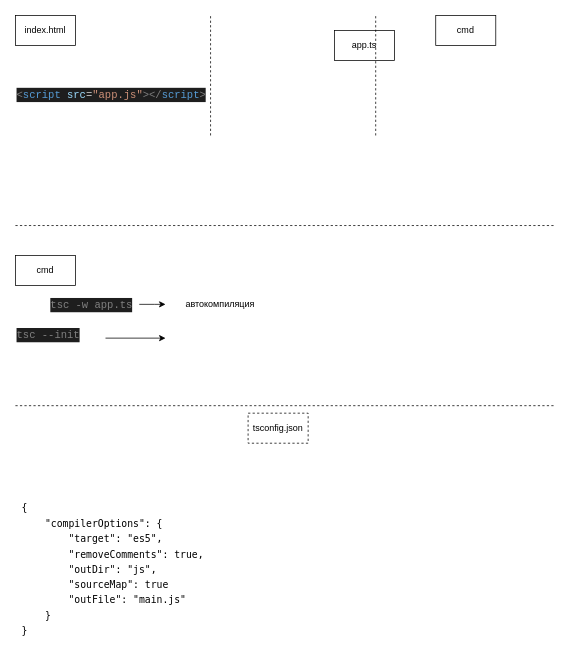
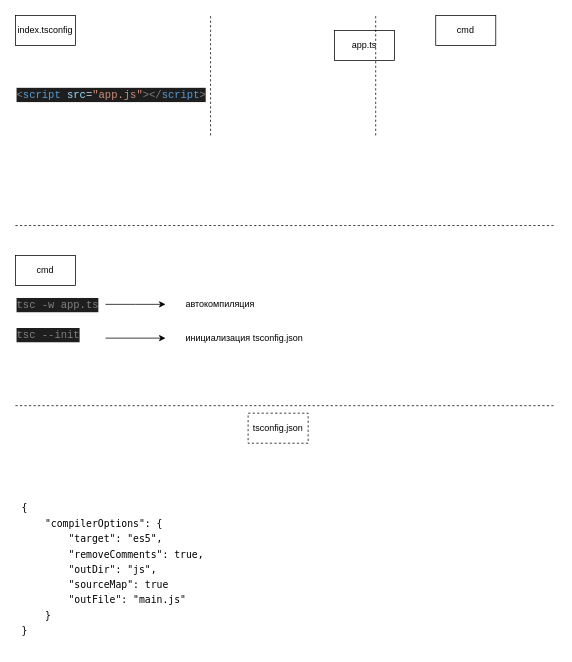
  <mxCell id="0" />
  <mxCell id="1" parent="0" />
- <mxCell id="2" value="index.html" style="rounded=0;whiteSpace=wrap;html=1;" vertex="1" parent="1"><mxGeometry x="20" y="20" width="80" height="40" as="geometry" /></mxCell>
+ <mxCell id="2" value="index.tsconfig" style="rounded=0;whiteSpace=wrap;html=1;" vertex="1" parent="1"><mxGeometry x="20" y="20" width="80" height="40" as="geometry" /></mxCell>
  <mxCell id="3" value="app.ts" style="rounded=0;whiteSpace=wrap;html=1;" vertex="1" parent="1"><mxGeometry x="445" y="40" width="80" height="40" as="geometry" /></mxCell>
  <mxCell id="4" value="&lt;div style=&quot;color: rgb(212, 212, 212); background-color: rgb(30, 30, 30); font-family: consolas, &amp;quot;courier new&amp;quot;, monospace; font-weight: normal; font-size: 14px; line-height: 19px;&quot;&gt;&lt;div&gt;&lt;span style=&quot;color: #808080&quot;&gt;&amp;lt;&lt;/span&gt;&lt;span style=&quot;color: #569cd6&quot;&gt;script&lt;/span&gt;&lt;span style=&quot;color: #d4d4d4&quot;&gt;&amp;nbsp;&lt;/span&gt;&lt;span style=&quot;color: #9cdcfe&quot;&gt;src&lt;/span&gt;&lt;span style=&quot;color: #d4d4d4&quot;&gt;=&lt;/span&gt;&lt;span style=&quot;color: #ce9178&quot;&gt;&quot;app.js&quot;&lt;/span&gt;&lt;span style=&quot;color: #808080&quot;&gt;&amp;gt;&amp;lt;/&lt;/span&gt;&lt;span style=&quot;color: #569cd6&quot;&gt;script&lt;/span&gt;&lt;span style=&quot;color: #808080&quot;&gt;&amp;gt;&lt;/span&gt;&lt;/div&gt;&lt;/div&gt;" style="text;whiteSpace=wrap;html=1;" vertex="1" parent="1"><mxGeometry x="20" y="110" width="260" height="30" as="geometry" /></mxCell>
  <mxCell id="5" value="cmd" style="rounded=0;whiteSpace=wrap;html=1;" vertex="1" parent="1"><mxGeometry x="580" y="20" width="80" height="40" as="geometry" /></mxCell>
  <mxCell id="6" value="" style="endArrow=none;dashed=1;html=1;" edge="1" parent="1"><mxGeometry width="50" height="50" relative="1" as="geometry"><mxPoint x="280" y="180" as="sourcePoint" /><mxPoint x="280" y="20" as="targetPoint" /></mxGeometry></mxCell>
  <mxCell id="7" value="" style="endArrow=none;dashed=1;html=1;" edge="1" parent="1"><mxGeometry width="50" height="50" relative="1" as="geometry"><mxPoint x="500" y="180" as="sourcePoint" /><mxPoint x="500" y="20" as="targetPoint" /></mxGeometry></mxCell>
  <mxCell id="8" value="" style="edgeStyle=orthogonalEdgeStyle;rounded=0;orthogonalLoop=1;jettySize=auto;html=1;" edge="1" parent="1" source="9"><mxGeometry relative="1" as="geometry"><mxPoint x="220" y="405" as="targetPoint" /></mxGeometry></mxCell>
- <mxCell id="9" value="&lt;div style=&quot;background-color: rgb(30 , 30 , 30) ; font-family: &amp;#34;consolas&amp;#34; , &amp;#34;courier new&amp;#34; , monospace ; font-weight: normal ; font-size: 14px ; line-height: 19px&quot;&gt;&lt;div&gt;&lt;font color=&quot;#808080&quot;&gt;tsc -w app.ts&lt;/font&gt;&lt;/div&gt;&lt;/div&gt;" style="text;whiteSpace=wrap;html=1;" vertex="1" parent="1"><mxGeometry x="65" y="390" width="120" height="30" as="geometry" /></mxCell>
+ <mxCell id="9" value="&lt;div style=&quot;background-color: rgb(30 , 30 , 30) ; font-family: &amp;#34;consolas&amp;#34; , &amp;#34;courier new&amp;#34; , monospace ; font-weight: normal ; font-size: 14px ; line-height: 19px&quot;&gt;&lt;div&gt;&lt;font color=&quot;#808080&quot;&gt;tsc -w app.ts&lt;/font&gt;&lt;/div&gt;&lt;/div&gt;" style="text;whiteSpace=wrap;html=1;" vertex="1" parent="1"><mxGeometry x="20" y="390" width="120" height="30" as="geometry" /></mxCell>
  <mxCell id="10" value="cmd" style="rounded=0;whiteSpace=wrap;html=1;" vertex="1" parent="1"><mxGeometry x="20" y="340" width="80" height="40" as="geometry" /></mxCell>
  <mxCell id="11" value="" style="endArrow=none;dashed=1;html=1;" edge="1" parent="1"><mxGeometry width="50" height="50" relative="1" as="geometry"><mxPoint x="20" y="300" as="sourcePoint" /><mxPoint x="740" y="300" as="targetPoint" /></mxGeometry></mxCell>
  <mxCell id="12" value="автокомпиляция" style="text;html=1;align=left;verticalAlign=middle;resizable=0;points=[];autosize=1;" vertex="1" parent="1"><mxGeometry x="245" y="395" width="110" height="20" as="geometry" /></mxCell>
  <mxCell id="13" value="" style="endArrow=none;dashed=1;html=1;" edge="1" parent="1"><mxGeometry width="50" height="50" relative="1" as="geometry"><mxPoint x="20" y="540" as="sourcePoint" /><mxPoint x="740" y="540" as="targetPoint" /></mxGeometry></mxCell>
  <mxCell id="14" value="tsconfig.json" style="rounded=0;whiteSpace=wrap;html=1;dashed=1;" vertex="1" parent="1"><mxGeometry x="330" y="550" width="80" height="40" as="geometry" /></mxCell>
  <mxCell id="15" value="&lt;div class=&quot;line number1 index0 alt2&quot; style=&quot;border-radius: 0px; background-image: none; border: 0px; bottom: auto; float: none; height: auto; left: auto; line-height: 19.5px; margin: 0px; outline: 0px; overflow: visible; padding: 0px 0.5em; position: static; right: auto; text-align: left; top: auto; vertical-align: baseline; width: auto; box-sizing: content-box; font-family: consolas, &amp;quot;courier new&amp;quot;, monospace; font-weight: 400; font-style: normal; font-size: 13px; min-height: auto; color: rgb(0, 0, 0); letter-spacing: normal; text-indent: 0px; text-transform: none; word-spacing: 0px;&quot;&gt;&lt;code class=&quot;ts plain&quot; style=&quot;border-radius: 0px; background: none; border: 0px; bottom: auto; float: none; height: auto; left: auto; line-height: 19.5px; margin: 0px; outline: 0px; overflow: visible; padding: 0px; position: static; right: auto; text-align: left; top: auto; vertical-align: baseline; width: auto; box-sizing: content-box; font-weight: normal; font-style: normal; font-size: 13px; min-height: auto;&quot;&gt;{&lt;/code&gt;&lt;/div&gt;&lt;div class=&quot;line number2 index1 alt1&quot; style=&quot;border-radius: 0px; background-image: none; border: 0px; bottom: auto; float: none; height: auto; left: auto; line-height: 19.5px; margin: 0px; outline: 0px; overflow: visible; padding: 0px 0.5em; position: static; right: auto; text-align: left; top: auto; vertical-align: baseline; width: auto; box-sizing: content-box; font-family: consolas, &amp;quot;courier new&amp;quot;, monospace; font-weight: 400; font-style: normal; font-size: 13px; min-height: auto; color: rgb(0, 0, 0); letter-spacing: normal; text-indent: 0px; text-transform: none; word-spacing: 0px;&quot;&gt;&lt;code class=&quot;ts spaces&quot; style=&quot;border-radius: 0px; background: none; border: 0px; bottom: auto; float: none; height: auto; left: auto; line-height: 19.5px; margin: 0px; outline: 0px; overflow: visible; padding: 0px; position: static; right: auto; text-align: left; top: auto; vertical-align: baseline; width: auto; box-sizing: content-box; font-weight: normal; font-style: normal; font-size: 13px; min-height: auto;&quot;&gt;&amp;nbsp;&amp;nbsp;&amp;nbsp;&amp;nbsp;&lt;/code&gt;&lt;code class=&quot;ts string&quot; style=&quot;border-radius: 0px; background: none; border: 0px; bottom: auto; float: none; height: auto; left: auto; line-height: 19.5px; margin: 0px; outline: 0px; overflow: visible; padding: 0px; position: static; right: auto; text-align: left; top: auto; vertical-align: baseline; width: auto; box-sizing: content-box; font-weight: normal; font-style: normal; font-size: 13px; min-height: auto;&quot;&gt;&quot;compilerOptions&quot;&lt;/code&gt;&lt;code class=&quot;ts plain&quot; style=&quot;border-radius: 0px; background: none; border: 0px; bottom: auto; float: none; height: auto; left: auto; line-height: 19.5px; margin: 0px; outline: 0px; overflow: visible; padding: 0px; position: static; right: auto; text-align: left; top: auto; vertical-align: baseline; width: auto; box-sizing: content-box; font-weight: normal; font-style: normal; font-size: 13px; min-height: auto;&quot;&gt;: {&lt;/code&gt;&lt;/div&gt;&lt;div class=&quot;line number3 index2 alt2&quot; style=&quot;border-radius: 0px; background-image: none; border: 0px; bottom: auto; float: none; height: auto; left: auto; line-height: 19.5px; margin: 0px; outline: 0px; overflow: visible; padding: 0px 0.5em; position: static; right: auto; text-align: left; top: auto; vertical-align: baseline; width: auto; box-sizing: content-box; font-family: consolas, &amp;quot;courier new&amp;quot;, monospace; font-weight: 400; font-style: normal; font-size: 13px; min-height: auto; color: rgb(0, 0, 0); letter-spacing: normal; text-indent: 0px; text-transform: none; word-spacing: 0px;&quot;&gt;&lt;code class=&quot;ts spaces&quot; style=&quot;border-radius: 0px; background: none; border: 0px; bottom: auto; float: none; height: auto; left: auto; line-height: 19.5px; margin: 0px; outline: 0px; overflow: visible; padding: 0px; position: static; right: auto; text-align: left; top: auto; vertical-align: baseline; width: auto; box-sizing: content-box; font-weight: normal; font-style: normal; font-size: 13px; min-height: auto;&quot;&gt;&amp;nbsp;&amp;nbsp;&amp;nbsp;&amp;nbsp;&amp;nbsp;&amp;nbsp;&amp;nbsp;&amp;nbsp;&lt;/code&gt;&lt;code class=&quot;ts string&quot; style=&quot;border-radius: 0px; background: none; border: 0px; bottom: auto; float: none; height: auto; left: auto; line-height: 19.5px; margin: 0px; outline: 0px; overflow: visible; padding: 0px; position: static; right: auto; text-align: left; top: auto; vertical-align: baseline; width: auto; box-sizing: content-box; font-weight: normal; font-style: normal; font-size: 13px; min-height: auto;&quot;&gt;&quot;target&quot;&lt;/code&gt;&lt;code class=&quot;ts plain&quot; style=&quot;border-radius: 0px; background: none; border: 0px; bottom: auto; float: none; height: auto; left: auto; line-height: 19.5px; margin: 0px; outline: 0px; overflow: visible; padding: 0px; position: static; right: auto; text-align: left; top: auto; vertical-align: baseline; width: auto; box-sizing: content-box; font-weight: normal; font-style: normal; font-size: 13px; min-height: auto;&quot;&gt;: &lt;/code&gt;&lt;code class=&quot;ts string&quot; style=&quot;border-radius: 0px; background: none; border: 0px; bottom: auto; float: none; height: auto; left: auto; line-height: 19.5px; margin: 0px; outline: 0px; overflow: visible; padding: 0px; position: static; right: auto; text-align: left; top: auto; vertical-align: baseline; width: auto; box-sizing: content-box; font-weight: normal; font-style: normal; font-size: 13px; min-height: auto;&quot;&gt;&quot;es5&quot;&lt;/code&gt;&lt;code class=&quot;ts plain&quot; style=&quot;border-radius: 0px; background: none; border: 0px; bottom: auto; float: none; height: auto; left: auto; line-height: 19.5px; margin: 0px; outline: 0px; overflow: visible; padding: 0px; position: static; right: auto; text-align: left; top: auto; vertical-align: baseline; width: auto; box-sizing: content-box; font-weight: normal; font-style: normal; font-size: 13px; min-height: auto;&quot;&gt;,&lt;/code&gt;&lt;/div&gt;&lt;div class=&quot;line number4 index3 alt1&quot; style=&quot;border-radius: 0px; background-image: none; border: 0px; bottom: auto; float: none; height: auto; left: auto; line-height: 19.5px; margin: 0px; outline: 0px; overflow: visible; padding: 0px 0.5em; position: static; right: auto; text-align: left; top: auto; vertical-align: baseline; width: auto; box-sizing: content-box; font-family: consolas, &amp;quot;courier new&amp;quot;, monospace; font-weight: 400; font-style: normal; font-size: 13px; min-height: auto; color: rgb(0, 0, 0); letter-spacing: normal; text-indent: 0px; text-transform: none; word-spacing: 0px;&quot;&gt;&lt;code class=&quot;ts spaces&quot; style=&quot;border-radius: 0px; background: none; border: 0px; bottom: auto; float: none; height: auto; left: auto; line-height: 19.5px; margin: 0px; outline: 0px; overflow: visible; padding: 0px; position: static; right: auto; text-align: left; top: auto; vertical-align: baseline; width: auto; box-sizing: content-box; font-weight: normal; font-style: normal; font-size: 13px; min-height: auto;&quot;&gt;&amp;nbsp;&amp;nbsp;&amp;nbsp;&amp;nbsp;&amp;nbsp;&amp;nbsp;&amp;nbsp;&amp;nbsp;&lt;/code&gt;&lt;code class=&quot;ts string&quot; style=&quot;border-radius: 0px; background: none; border: 0px; bottom: auto; float: none; height: auto; left: auto; line-height: 19.5px; margin: 0px; outline: 0px; overflow: visible; padding: 0px; position: static; right: auto; text-align: left; top: auto; vertical-align: baseline; width: auto; box-sizing: content-box; font-weight: normal; font-style: normal; font-size: 13px; min-height: auto;&quot;&gt;&quot;removeComments&quot;&lt;/code&gt;&lt;code class=&quot;ts plain&quot; style=&quot;border-radius: 0px; background: none; border: 0px; bottom: auto; float: none; height: auto; left: auto; line-height: 19.5px; margin: 0px; outline: 0px; overflow: visible; padding: 0px; position: static; right: auto; text-align: left; top: auto; vertical-align: baseline; width: auto; box-sizing: content-box; font-weight: normal; font-style: normal; font-size: 13px; min-height: auto;&quot;&gt;: &lt;/code&gt;&lt;code class=&quot;ts keyword&quot; style=&quot;border-radius: 0px; background: none; border: 0px; bottom: auto; float: none; height: auto; left: auto; line-height: 19.5px; margin: 0px; outline: 0px; overflow: visible; padding: 0px; position: static; right: auto; text-align: left; top: auto; vertical-align: baseline; width: auto; box-sizing: content-box; font-weight: normal; font-style: normal; font-size: 13px; min-height: auto;&quot;&gt;true&lt;/code&gt;&lt;code class=&quot;ts plain&quot; style=&quot;border-radius: 0px; background: none; border: 0px; bottom: auto; float: none; height: auto; left: auto; line-height: 19.5px; margin: 0px; outline: 0px; overflow: visible; padding: 0px; position: static; right: auto; text-align: left; top: auto; vertical-align: baseline; width: auto; box-sizing: content-box; font-weight: normal; font-style: normal; font-size: 13px; min-height: auto;&quot;&gt;,&lt;/code&gt;&lt;/div&gt;&lt;div class=&quot;line number5 index4 alt2&quot; style=&quot;border-radius: 0px; background-image: none; border: 0px; bottom: auto; float: none; height: auto; left: auto; line-height: 19.5px; margin: 0px; outline: 0px; overflow: visible; padding: 0px 0.5em; position: static; right: auto; text-align: left; top: auto; vertical-align: baseline; width: auto; box-sizing: content-box; font-family: consolas, &amp;quot;courier new&amp;quot;, monospace; font-weight: 400; font-style: normal; font-size: 13px; min-height: auto; color: rgb(0, 0, 0); letter-spacing: normal; text-indent: 0px; text-transform: none; word-spacing: 0px;&quot;&gt;&lt;code class=&quot;ts spaces&quot; style=&quot;border-radius: 0px; background: none; border: 0px; bottom: auto; float: none; height: auto; left: auto; line-height: 19.5px; margin: 0px; outline: 0px; overflow: visible; padding: 0px; position: static; right: auto; text-align: left; top: auto; vertical-align: baseline; width: auto; box-sizing: content-box; font-weight: normal; font-style: normal; font-size: 13px; min-height: auto;&quot;&gt;&amp;nbsp;&amp;nbsp;&amp;nbsp;&amp;nbsp;&amp;nbsp;&amp;nbsp;&amp;nbsp;&amp;nbsp;&lt;/code&gt;&lt;code class=&quot;ts string&quot; style=&quot;border-radius: 0px; background: none; border: 0px; bottom: auto; float: none; height: auto; left: auto; line-height: 19.5px; margin: 0px; outline: 0px; overflow: visible; padding: 0px; position: static; right: auto; text-align: left; top: auto; vertical-align: baseline; width: auto; box-sizing: content-box; font-weight: normal; font-style: normal; font-size: 13px; min-height: auto;&quot;&gt;&quot;outDir&quot;&lt;/code&gt;&lt;code class=&quot;ts plain&quot; style=&quot;border-radius: 0px; background: none; border: 0px; bottom: auto; float: none; height: auto; left: auto; line-height: 19.5px; margin: 0px; outline: 0px; overflow: visible; padding: 0px; position: static; right: auto; text-align: left; top: auto; vertical-align: baseline; width: auto; box-sizing: content-box; font-weight: normal; font-style: normal; font-size: 13px; min-height: auto;&quot;&gt;: &lt;/code&gt;&lt;code class=&quot;ts string&quot; style=&quot;border-radius: 0px; background: none; border: 0px; bottom: auto; float: none; height: auto; left: auto; line-height: 19.5px; margin: 0px; outline: 0px; overflow: visible; padding: 0px; position: static; right: auto; text-align: left; top: auto; vertical-align: baseline; width: auto; box-sizing: content-box; font-weight: normal; font-style: normal; font-size: 13px; min-height: auto;&quot;&gt;&quot;js&quot;&lt;/code&gt;&lt;code class=&quot;ts plain&quot; style=&quot;border-radius: 0px; background: none; border: 0px; bottom: auto; float: none; height: auto; left: auto; line-height: 19.5px; margin: 0px; outline: 0px; overflow: visible; padding: 0px; position: static; right: auto; text-align: left; top: auto; vertical-align: baseline; width: auto; box-sizing: content-box; font-weight: normal; font-style: normal; font-size: 13px; min-height: auto;&quot;&gt;,&lt;/code&gt;&lt;/div&gt;&lt;div class=&quot;line number6 index5 alt1&quot; style=&quot;border-radius: 0px; background-image: none; border: 0px; bottom: auto; float: none; height: auto; left: auto; line-height: 19.5px; margin: 0px; outline: 0px; overflow: visible; padding: 0px 0.5em; position: static; right: auto; text-align: left; top: auto; vertical-align: baseline; width: auto; box-sizing: content-box; font-family: consolas, &amp;quot;courier new&amp;quot;, monospace; font-weight: 400; font-style: normal; font-size: 13px; min-height: auto; color: rgb(0, 0, 0); letter-spacing: normal; text-indent: 0px; text-transform: none; word-spacing: 0px;&quot;&gt;&lt;code class=&quot;ts spaces&quot; style=&quot;border-radius: 0px; background: none; border: 0px; bottom: auto; float: none; height: auto; left: auto; line-height: 19.5px; margin: 0px; outline: 0px; overflow: visible; padding: 0px; position: static; right: auto; text-align: left; top: auto; vertical-align: baseline; width: auto; box-sizing: content-box; font-weight: normal; font-style: normal; font-size: 13px; min-height: auto;&quot;&gt;&amp;nbsp;&amp;nbsp;&amp;nbsp;&amp;nbsp;&amp;nbsp;&amp;nbsp;&amp;nbsp;&amp;nbsp;&lt;/code&gt;&lt;code class=&quot;ts string&quot; style=&quot;border-radius: 0px; background: none; border: 0px; bottom: auto; float: none; height: auto; left: auto; line-height: 19.5px; margin: 0px; outline: 0px; overflow: visible; padding: 0px; position: static; right: auto; text-align: left; top: auto; vertical-align: baseline; width: auto; box-sizing: content-box; font-weight: normal; font-style: normal; font-size: 13px; min-height: auto;&quot;&gt;&quot;sourceMap&quot;&lt;/code&gt;&lt;code class=&quot;ts plain&quot; style=&quot;border-radius: 0px; background: none; border: 0px; bottom: auto; float: none; height: auto; left: auto; line-height: 19.5px; margin: 0px; outline: 0px; overflow: visible; padding: 0px; position: static; right: auto; text-align: left; top: auto; vertical-align: baseline; width: auto; box-sizing: content-box; font-weight: normal; font-style: normal; font-size: 13px; min-height: auto;&quot;&gt;: &lt;/code&gt;&lt;code class=&quot;ts keyword&quot; style=&quot;border-radius: 0px; background: none; border: 0px; bottom: auto; float: none; height: auto; left: auto; line-height: 19.5px; margin: 0px; outline: 0px; overflow: visible; padding: 0px; position: static; right: auto; text-align: left; top: auto; vertical-align: baseline; width: auto; box-sizing: content-box; font-weight: normal; font-style: normal; font-size: 13px; min-height: auto;&quot;&gt;true&lt;/code&gt;&lt;/div&gt;&lt;div class=&quot;line number7 index6 alt2&quot; style=&quot;border-radius: 0px; background-image: none; border: 0px; bottom: auto; float: none; height: auto; left: auto; line-height: 19.5px; margin: 0px; outline: 0px; overflow: visible; padding: 0px 0.5em; position: static; right: auto; text-align: left; top: auto; vertical-align: baseline; width: auto; box-sizing: content-box; font-family: consolas, &amp;quot;courier new&amp;quot;, monospace; font-weight: 400; font-style: normal; font-size: 13px; min-height: auto; color: rgb(0, 0, 0); letter-spacing: normal; text-indent: 0px; text-transform: none; word-spacing: 0px;&quot;&gt;&lt;code class=&quot;ts spaces&quot; style=&quot;border-radius: 0px; background: none; border: 0px; bottom: auto; float: none; height: auto; left: auto; line-height: 19.5px; margin: 0px; outline: 0px; overflow: visible; padding: 0px; position: static; right: auto; text-align: left; top: auto; vertical-align: baseline; width: auto; box-sizing: content-box; font-weight: normal; font-style: normal; font-size: 13px; min-height: auto;&quot;&gt;&amp;nbsp;&amp;nbsp;&amp;nbsp;&amp;nbsp;&amp;nbsp;&amp;nbsp;&amp;nbsp;&amp;nbsp;&lt;/code&gt;&lt;code class=&quot;ts string&quot; style=&quot;border-radius: 0px; background: none; border: 0px; bottom: auto; float: none; height: auto; left: auto; line-height: 19.5px; margin: 0px; outline: 0px; overflow: visible; padding: 0px; position: static; right: auto; text-align: left; top: auto; vertical-align: baseline; width: auto; box-sizing: content-box; font-weight: normal; font-style: normal; font-size: 13px; min-height: auto;&quot;&gt;&quot;outFile&quot;&lt;/code&gt;&lt;code class=&quot;ts plain&quot; style=&quot;border-radius: 0px; background: none; border: 0px; bottom: auto; float: none; height: auto; left: auto; line-height: 19.5px; margin: 0px; outline: 0px; overflow: visible; padding: 0px; position: static; right: auto; text-align: left; top: auto; vertical-align: baseline; width: auto; box-sizing: content-box; font-weight: normal; font-style: normal; font-size: 13px; min-height: auto;&quot;&gt;: &lt;/code&gt;&lt;code class=&quot;ts string&quot; style=&quot;border-radius: 0px; background: none; border: 0px; bottom: auto; float: none; height: auto; left: auto; line-height: 19.5px; margin: 0px; outline: 0px; overflow: visible; padding: 0px; position: static; right: auto; text-align: left; top: auto; vertical-align: baseline; width: auto; box-sizing: content-box; font-weight: normal; font-style: normal; font-size: 13px; min-height: auto;&quot;&gt;&quot;main.js&quot;&lt;/code&gt;&lt;/div&gt;&lt;div class=&quot;line number8 index7 alt1&quot; style=&quot;border-radius: 0px; background-image: none; border: 0px; bottom: auto; float: none; height: auto; left: auto; line-height: 19.5px; margin: 0px; outline: 0px; overflow: visible; padding: 0px 0.5em; position: static; right: auto; text-align: left; top: auto; vertical-align: baseline; width: auto; box-sizing: content-box; font-family: consolas, &amp;quot;courier new&amp;quot;, monospace; font-weight: 400; font-style: normal; font-size: 13px; min-height: auto; color: rgb(0, 0, 0); letter-spacing: normal; text-indent: 0px; text-transform: none; word-spacing: 0px;&quot;&gt;&lt;code class=&quot;ts spaces&quot; style=&quot;border-radius: 0px; background: none; border: 0px; bottom: auto; float: none; height: auto; left: auto; line-height: 19.5px; margin: 0px; outline: 0px; overflow: visible; padding: 0px; position: static; right: auto; text-align: left; top: auto; vertical-align: baseline; width: auto; box-sizing: content-box; font-weight: normal; font-style: normal; font-size: 13px; min-height: auto;&quot;&gt;&amp;nbsp;&amp;nbsp;&amp;nbsp;&amp;nbsp;&lt;/code&gt;&lt;code class=&quot;ts plain&quot; style=&quot;border-radius: 0px; background: none; border: 0px; bottom: auto; float: none; height: auto; left: auto; line-height: 19.5px; margin: 0px; outline: 0px; overflow: visible; padding: 0px; position: static; right: auto; text-align: left; top: auto; vertical-align: baseline; width: auto; box-sizing: content-box; font-weight: normal; font-style: normal; font-size: 13px; min-height: auto;&quot;&gt;}&lt;/code&gt;&lt;/div&gt;&lt;div class=&quot;line number9 index8 alt2&quot; style=&quot;border-radius: 0px; background-image: none; border: 0px; bottom: auto; float: none; height: auto; left: auto; line-height: 19.5px; margin: 0px; outline: 0px; overflow: visible; padding: 0px 0.5em; position: static; right: auto; text-align: left; top: auto; vertical-align: baseline; width: auto; box-sizing: content-box; font-family: consolas, &amp;quot;courier new&amp;quot;, monospace; font-weight: 400; font-style: normal; font-size: 13px; min-height: auto; color: rgb(0, 0, 0); letter-spacing: normal; text-indent: 0px; text-transform: none; word-spacing: 0px;&quot;&gt;&lt;code class=&quot;ts plain&quot; style=&quot;border-radius: 0px; background: none; border: 0px; bottom: auto; float: none; height: auto; left: auto; line-height: 19.5px; margin: 0px; outline: 0px; overflow: visible; padding: 0px; position: static; right: auto; text-align: left; top: auto; vertical-align: baseline; width: auto; box-sizing: content-box; font-weight: normal; font-style: normal; font-size: 13px; min-height: auto;&quot;&gt;}&lt;/code&gt;&lt;/div&gt;" style="text;whiteSpace=wrap;html=1;" vertex="1" parent="1"><mxGeometry x="20" y="660" width="280" height="200" as="geometry" /></mxCell>
  <mxCell id="16" value="&lt;div style=&quot;background-color: rgb(30 , 30 , 30) ; font-family: &amp;#34;consolas&amp;#34; , &amp;#34;courier new&amp;#34; , monospace ; font-weight: normal ; font-size: 14px ; line-height: 19px&quot;&gt;&lt;div&gt;&lt;font color=&quot;#808080&quot;&gt;tsc --init&lt;/font&gt;&lt;/div&gt;&lt;/div&gt;" style="text;whiteSpace=wrap;html=1;" vertex="1" parent="1"><mxGeometry x="20" y="430" width="120" height="30" as="geometry" /></mxCell>
  <mxCell id="17" value="" style="edgeStyle=orthogonalEdgeStyle;rounded=0;orthogonalLoop=1;jettySize=auto;html=1;" edge="1" parent="1"><mxGeometry relative="1" as="geometry"><mxPoint x="140" y="450" as="sourcePoint" /><mxPoint x="220" y="450" as="targetPoint" /></mxGeometry></mxCell>
+ <mxCell id="18" value="инициализация tsconfig.json" style="text;html=1;align=left;verticalAlign=middle;resizable=0;points=[];autosize=1;" vertex="1" parent="1"><mxGeometry x="245" y="440" width="170" height="20" as="geometry" /></mxCell>
